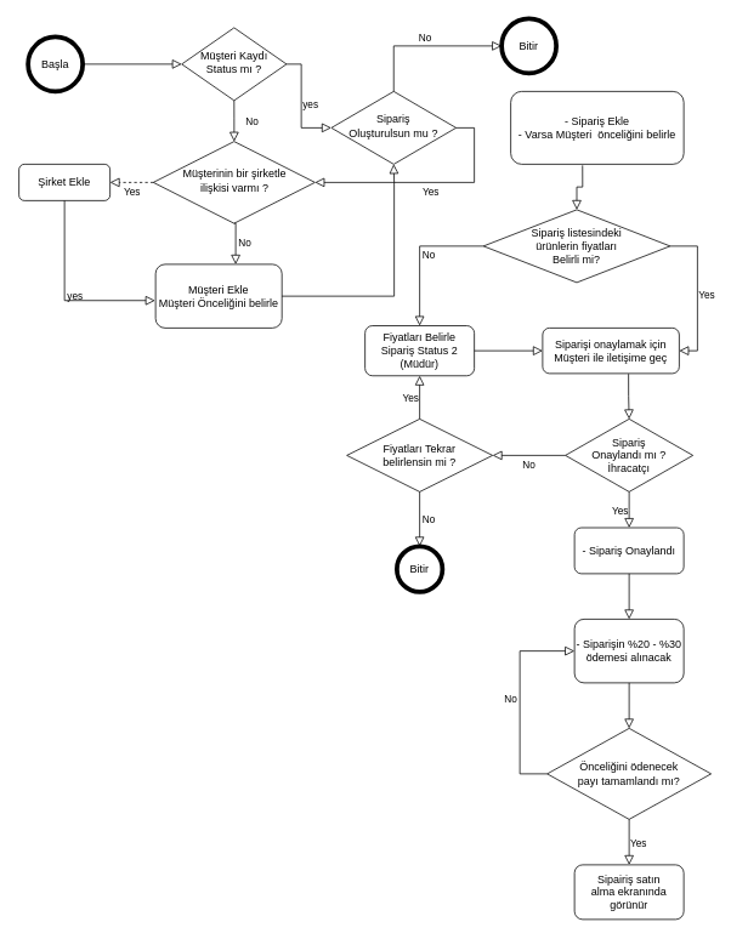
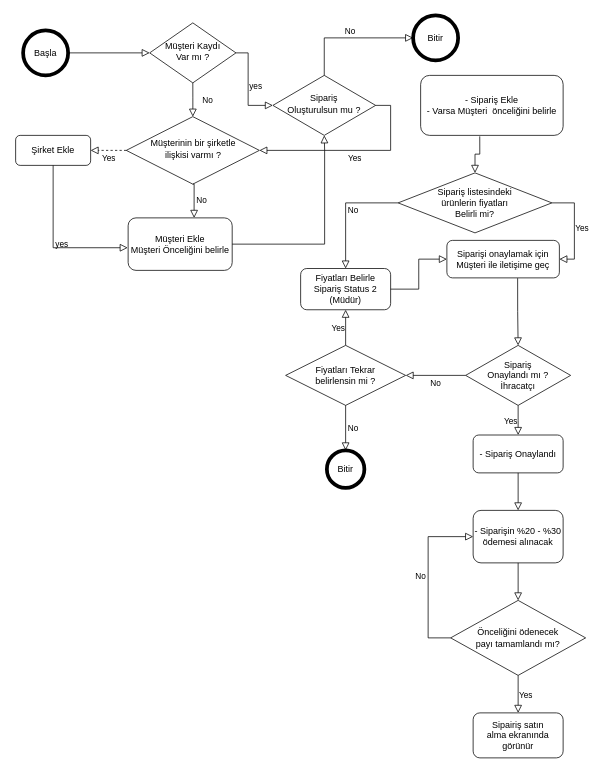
  <mxCell id="0" />
  <mxCell id="1" parent="0" />
  <mxCell id="2" value="" style="rounded=0;html=1;jettySize=auto;orthogonalLoop=1;fontSize=11;endArrow=block;endFill=0;endSize=8;strokeWidth=1;shadow=0;labelBackgroundColor=none;edgeStyle=orthogonalEdgeStyle;exitX=1;exitY=0.5;exitDx=0;exitDy=0;entryX=0;entryY=0.5;entryDx=0;entryDy=0;" parent="1" source="26" target="7" edge="1"><mxGeometry relative="1" as="geometry"><mxPoint x="60" y="210" as="targetPoint" /><mxPoint x="60" y="50" as="sourcePoint" /></mxGeometry></mxCell>
  <mxCell id="3" value="yes" style="edgeStyle=orthogonalEdgeStyle;rounded=0;html=1;jettySize=auto;orthogonalLoop=1;fontSize=11;endArrow=block;endFill=0;endSize=8;strokeWidth=1;shadow=0;labelBackgroundColor=none;exitX=1;exitY=0.5;exitDx=0;exitDy=0;entryX=0;entryY=0.5;entryDx=0;entryDy=0;align=center;" parent="1" source="7" target="6" edge="1"><mxGeometry y="10" relative="1" as="geometry"><mxPoint as="offset" /><mxPoint x="320" y="170" as="sourcePoint" /><mxPoint x="370" y="160" as="targetPoint" /><Array as="points"><mxPoint x="330" y="70" /><mxPoint x="330" y="140" /></Array></mxGeometry></mxCell>
  <mxCell id="4" value="Müşterinin bir şirketle &lt;br&gt;ilişkisi varmı ?" style="rhombus;whiteSpace=wrap;html=1;shadow=0;fontFamily=Helvetica;fontSize=12;align=center;strokeWidth=1;spacing=6;spacingTop=-4;" parent="1" vertex="1"><mxGeometry x="167.5" y="155" width="177.5" height="90" as="geometry" /></mxCell>
  <mxCell id="5" value="Müşteri Ekle&lt;br&gt;Müşteri Önceliğini belirle" style="rounded=1;whiteSpace=wrap;html=1;fontSize=12;glass=0;strokeWidth=1;shadow=0;" parent="1" vertex="1"><mxGeometry x="170" y="290" width="138.75" height="70" as="geometry" /></mxCell>
  <mxCell id="6" value="Sipariş &lt;br&gt;Oluşturulsun mu ?" style="rhombus;whiteSpace=wrap;html=1;shadow=0;fontFamily=Helvetica;fontSize=12;align=center;strokeWidth=1;spacing=6;spacingTop=-4;" parent="1" vertex="1"><mxGeometry x="363" y="100" width="137" height="80" as="geometry" /></mxCell>
- <mxCell id="7" value="Müşteri Kaydı&lt;br&gt; Status mı ?" style="rhombus;whiteSpace=wrap;html=1;shadow=0;fontFamily=Helvetica;fontSize=12;align=center;strokeWidth=1;spacing=6;spacingTop=-4;" parent="1" vertex="1"><mxGeometry x="198.75" y="30" width="115" height="80" as="geometry" /></mxCell>
+ <mxCell id="7" value="Müşteri Kaydı&lt;br&gt; Var mı ?" style="rhombus;whiteSpace=wrap;html=1;shadow=0;fontFamily=Helvetica;fontSize=12;align=center;strokeWidth=1;spacing=6;spacingTop=-4;" parent="1" vertex="1"><mxGeometry x="198.75" y="30" width="115" height="80" as="geometry" /></mxCell>
  <mxCell id="8" value="Yes" style="edgeStyle=orthogonalEdgeStyle;rounded=0;html=1;jettySize=auto;orthogonalLoop=1;fontSize=11;endArrow=block;endFill=0;endSize=8;strokeWidth=1;shadow=0;labelBackgroundColor=none;exitX=1;exitY=0.5;exitDx=0;exitDy=0;" parent="1" source="6" target="4" edge="1"><mxGeometry y="10" relative="1" as="geometry"><mxPoint y="1" as="offset" /><mxPoint x="480" y="190.5" as="sourcePoint" /><mxPoint x="540" y="90" as="targetPoint" /></mxGeometry></mxCell>
  <mxCell id="9" value="- Sipariş Ekle&lt;br&gt;- Varsa Müşteri&amp;nbsp; önceliğini belirle" style="rounded=1;whiteSpace=wrap;html=1;fontSize=12;glass=0;strokeWidth=1;shadow=0;" parent="1" vertex="1"><mxGeometry x="560" y="100" width="190" height="80" as="geometry" /></mxCell>
  <mxCell id="10" value="No" style="rounded=0;html=1;jettySize=auto;orthogonalLoop=1;fontSize=11;endArrow=block;endFill=0;endSize=8;strokeWidth=1;shadow=0;labelBackgroundColor=none;edgeStyle=orthogonalEdgeStyle;exitX=0.5;exitY=1;exitDx=0;exitDy=0;" parent="1" source="7" target="4" edge="1"><mxGeometry y="20" relative="1" as="geometry"><mxPoint as="offset" /><mxPoint x="110" y="330" as="sourcePoint" /><mxPoint x="180" y="240" as="targetPoint" /><Array as="points"><mxPoint x="256" y="130" /><mxPoint x="256" y="130" /></Array></mxGeometry></mxCell>
  <mxCell id="11" value="" style="edgeStyle=orthogonalEdgeStyle;rounded=0;html=1;jettySize=auto;orthogonalLoop=1;fontSize=11;endArrow=block;endFill=0;endSize=8;strokeWidth=1;shadow=0;labelBackgroundColor=none;exitX=1;exitY=0.5;exitDx=0;exitDy=0;entryX=0.5;entryY=1;entryDx=0;entryDy=0;" parent="1" source="5" target="6" edge="1"><mxGeometry y="10" relative="1" as="geometry"><mxPoint as="offset" /><mxPoint x="160" y="420" as="sourcePoint" /><mxPoint x="430" y="190" as="targetPoint" /><Array as="points"><mxPoint x="432" y="325" /><mxPoint x="432" y="200" /></Array></mxGeometry></mxCell>
  <mxCell id="12" value="Yes" style="edgeStyle=orthogonalEdgeStyle;rounded=0;html=1;jettySize=auto;orthogonalLoop=1;fontSize=11;endArrow=block;endFill=0;endSize=8;strokeWidth=1;shadow=0;labelBackgroundColor=none;exitX=0;exitY=0.5;exitDx=0;exitDy=0;entryX=1;entryY=0.5;entryDx=0;entryDy=0;dashed=1;" parent="1" source="4" target="13" edge="1"><mxGeometry y="10" relative="1" as="geometry"><mxPoint as="offset" /><mxPoint x="320" y="330" as="sourcePoint" /><mxPoint x="100" y="210" as="targetPoint" /></mxGeometry></mxCell>
  <mxCell id="13" value="Şirket Ekle" style="rounded=1;whiteSpace=wrap;html=1;fontSize=12;glass=0;strokeWidth=1;shadow=0;" parent="1" vertex="1"><mxGeometry x="20" y="180" width="100" height="40" as="geometry" /></mxCell>
  <mxCell id="14" value="No" style="edgeStyle=orthogonalEdgeStyle;rounded=0;html=1;jettySize=auto;orthogonalLoop=1;fontSize=11;endArrow=block;endFill=0;endSize=8;strokeWidth=1;shadow=0;labelBackgroundColor=none;entryX=0.634;entryY=0;entryDx=0;entryDy=0;entryPerimeter=0;exitX=0.5;exitY=1;exitDx=0;exitDy=0;" parent="1" source="4" target="5" edge="1"><mxGeometry y="10" relative="1" as="geometry"><mxPoint as="offset" /><mxPoint x="180" y="210" as="sourcePoint" /><mxPoint x="258" y="280" as="targetPoint" /><Array as="points"><mxPoint x="258" y="245" /></Array></mxGeometry></mxCell>
  <mxCell id="15" value="&amp;nbsp;yes" style="edgeStyle=orthogonalEdgeStyle;rounded=0;html=1;jettySize=auto;orthogonalLoop=1;fontSize=11;endArrow=block;endFill=0;endSize=8;strokeWidth=1;shadow=0;labelBackgroundColor=none;exitX=0.5;exitY=1;exitDx=0;exitDy=0;entryX=-0.004;entryY=0.569;entryDx=0;entryDy=0;entryPerimeter=0;" parent="1" source="13" target="5" edge="1"><mxGeometry y="10" relative="1" as="geometry"><mxPoint as="offset" /><mxPoint x="70" y="240" as="sourcePoint" /><mxPoint x="120" y="329" as="targetPoint" /><Array as="points"><mxPoint x="70" y="330" /></Array></mxGeometry></mxCell>
  <mxCell id="16" value="" style="edgeStyle=orthogonalEdgeStyle;rounded=0;html=1;jettySize=auto;orthogonalLoop=1;fontSize=11;endArrow=block;endFill=0;endSize=8;strokeWidth=1;shadow=0;labelBackgroundColor=none;entryX=0.5;entryY=0;entryDx=0;entryDy=0;exitX=0.415;exitY=1.016;exitDx=0;exitDy=0;exitPerimeter=0;" parent="1" source="9" target="17" edge="1"><mxGeometry y="10" relative="1" as="geometry"><mxPoint as="offset" /><mxPoint x="750" y="270" as="sourcePoint" /><mxPoint x="440" y="240" as="targetPoint" /></mxGeometry></mxCell>
  <mxCell id="17" value="Sipariş listesindeki &lt;br&gt;ürünlerin fiyatları &lt;br&gt;Belirli mi?" style="rhombus;whiteSpace=wrap;html=1;" parent="1" vertex="1"><mxGeometry x="530" y="230" width="205" height="80" as="geometry" /></mxCell>
  <mxCell id="18" value="No" style="edgeStyle=orthogonalEdgeStyle;rounded=0;html=1;jettySize=auto;orthogonalLoop=1;fontSize=11;endArrow=block;endFill=0;endSize=8;strokeWidth=1;shadow=0;labelBackgroundColor=none;exitX=0;exitY=0.5;exitDx=0;exitDy=0;entryX=0.5;entryY=0;entryDx=0;entryDy=0;" parent="1" source="17" target="19" edge="1"><mxGeometry y="10" relative="1" as="geometry"><mxPoint y="1" as="offset" /><mxPoint x="670" y="280" as="sourcePoint" /><mxPoint x="925" y="390" as="targetPoint" /></mxGeometry></mxCell>
  <mxCell id="19" value="Fiyatları Belirle&lt;br&gt;Sipariş Status 2&lt;br&gt;(Müdür)" style="rounded=1;whiteSpace=wrap;html=1;fontSize=12;glass=0;strokeWidth=1;shadow=0;" parent="1" vertex="1"><mxGeometry x="400" y="357.5" width="120" height="55" as="geometry" /></mxCell>
  <mxCell id="20" value="" style="edgeStyle=orthogonalEdgeStyle;rounded=0;html=1;jettySize=auto;orthogonalLoop=1;fontSize=11;endArrow=block;endFill=0;endSize=8;strokeWidth=1;shadow=0;labelBackgroundColor=none;exitX=1;exitY=0.5;exitDx=0;exitDy=0;entryX=0;entryY=0.5;entryDx=0;entryDy=0;" parent="1" source="19" target="32" edge="1"><mxGeometry y="10" relative="1" as="geometry"><mxPoint y="1" as="offset" /><mxPoint x="1010" y="390" as="sourcePoint" /><mxPoint x="1010" y="510" as="targetPoint" /></mxGeometry></mxCell>
  <mxCell id="21" value="Sipariş &lt;br&gt;Onaylandı mı ?&lt;br&gt;İhracatçı" style="rhombus;whiteSpace=wrap;html=1;" parent="1" vertex="1"><mxGeometry x="620" y="460" width="140" height="80" as="geometry" /></mxCell>
  <mxCell id="22" value="Yes" style="edgeStyle=orthogonalEdgeStyle;rounded=0;html=1;jettySize=auto;orthogonalLoop=1;fontSize=11;endArrow=block;endFill=0;endSize=8;strokeWidth=1;shadow=0;labelBackgroundColor=none;exitX=1;exitY=0.5;exitDx=0;exitDy=0;entryX=1;entryY=0.5;entryDx=0;entryDy=0;align=center;" parent="1" source="17" target="32" edge="1"><mxGeometry y="10" relative="1" as="geometry"><mxPoint y="1" as="offset" /><mxPoint x="910" y="410" as="sourcePoint" /><mxPoint x="850" y="270" as="targetPoint" /></mxGeometry></mxCell>
  <mxCell id="23" value="Yes" style="edgeStyle=orthogonalEdgeStyle;rounded=0;html=1;jettySize=auto;orthogonalLoop=1;fontSize=11;endArrow=block;endFill=0;endSize=8;strokeWidth=1;shadow=0;labelBackgroundColor=none;exitX=0.5;exitY=1;exitDx=0;exitDy=0;" parent="1" source="21" target="40" edge="1"><mxGeometry y="10" relative="1" as="geometry"><mxPoint y="1" as="offset" /><mxPoint x="1100" y="690" as="sourcePoint" /><mxPoint x="700" y="550" as="targetPoint" /></mxGeometry></mxCell>
  <mxCell id="24" value="No" style="edgeStyle=orthogonalEdgeStyle;rounded=0;html=1;jettySize=auto;orthogonalLoop=1;fontSize=11;endArrow=block;endFill=0;endSize=8;strokeWidth=1;shadow=0;labelBackgroundColor=none;exitX=0;exitY=0.5;exitDx=0;exitDy=0;entryX=1;entryY=0.5;entryDx=0;entryDy=0;" parent="1" source="21" target="29" edge="1"><mxGeometry y="10" relative="1" as="geometry"><mxPoint y="1" as="offset" /><mxPoint x="890" y="560" as="sourcePoint" /><mxPoint x="820" y="660" as="targetPoint" /></mxGeometry></mxCell>
  <mxCell id="25" value="Yes" style="edgeStyle=orthogonalEdgeStyle;rounded=0;html=1;jettySize=auto;orthogonalLoop=1;fontSize=11;endArrow=block;endFill=0;endSize=8;strokeWidth=1;shadow=0;labelBackgroundColor=none;entryX=0.5;entryY=1;entryDx=0;entryDy=0;exitX=0.5;exitY=0;exitDx=0;exitDy=0;" parent="1" source="29" target="19" edge="1"><mxGeometry y="10" relative="1" as="geometry"><mxPoint y="1" as="offset" /><mxPoint x="940" y="460" as="sourcePoint" /><mxPoint x="1089.96" y="418.68" as="targetPoint" /></mxGeometry></mxCell>
  <mxCell id="26" value="Başla" style="ellipse;whiteSpace=wrap;html=1;aspect=fixed;strokeWidth=5;" parent="1" vertex="1"><mxGeometry x="30" y="40" width="60" height="60" as="geometry" /></mxCell>
  <mxCell id="27" value="Bitir" style="ellipse;whiteSpace=wrap;html=1;aspect=fixed;strokeWidth=5;" parent="1" vertex="1"><mxGeometry x="550" y="20" width="60" height="60" as="geometry" /></mxCell>
  <mxCell id="28" value="No" style="edgeStyle=orthogonalEdgeStyle;rounded=0;html=1;jettySize=auto;orthogonalLoop=1;fontSize=11;endArrow=block;endFill=0;endSize=8;strokeWidth=1;shadow=0;labelBackgroundColor=none;entryX=0;entryY=0.5;entryDx=0;entryDy=0;exitX=0.5;exitY=0;exitDx=0;exitDy=0;" parent="1" source="6" target="27" edge="1"><mxGeometry y="10" relative="1" as="geometry"><mxPoint y="1" as="offset" /><mxPoint x="413" y="30" as="sourcePoint" /><mxPoint x="400" y="340" as="targetPoint" /></mxGeometry></mxCell>
  <mxCell id="29" value="Fiyatları Tekrar &lt;br&gt;belirlensin mi ?" style="rhombus;whiteSpace=wrap;html=1;" parent="1" vertex="1"><mxGeometry x="380" y="460" width="160" height="80" as="geometry" /></mxCell>
  <mxCell id="30" value="Bitir" style="ellipse;whiteSpace=wrap;html=1;aspect=fixed;strokeWidth=5;" parent="1" vertex="1"><mxGeometry x="435" y="600" width="50" height="50" as="geometry" /></mxCell>
  <mxCell id="31" value="No" style="edgeStyle=orthogonalEdgeStyle;rounded=0;html=1;jettySize=auto;orthogonalLoop=1;fontSize=11;endArrow=block;endFill=0;endSize=8;strokeWidth=1;shadow=0;labelBackgroundColor=none;exitX=0.5;exitY=1;exitDx=0;exitDy=0;" parent="1" source="29" target="30" edge="1"><mxGeometry y="10" relative="1" as="geometry"><mxPoint y="1" as="offset" /><mxPoint x="820" y="740" as="sourcePoint" /><mxPoint x="1020" y="870" as="targetPoint" /><Array as="points" /></mxGeometry></mxCell>
- <mxCell id="32" value="Siparişi onaylamak için Müşteri ile iletişime geç" style="rounded=1;whiteSpace=wrap;html=1;fontSize=12;glass=0;strokeWidth=1;shadow=0;" parent="1" vertex="1"><mxGeometry x="595" y="360" width="150" height="50" as="geometry" /></mxCell>
+ <mxCell id="32" value="Siparişi onaylamak için Müşteri ile iletişime geç" style="rounded=1;whiteSpace=wrap;html=1;fontSize=12;glass=0;strokeWidth=1;shadow=0;" parent="1" vertex="1"><mxGeometry x="595" y="320" width="150" height="50" as="geometry" /></mxCell>
  <mxCell id="33" value="" style="edgeStyle=orthogonalEdgeStyle;rounded=0;html=1;jettySize=auto;orthogonalLoop=1;fontSize=11;endArrow=block;endFill=0;endSize=8;strokeWidth=1;shadow=0;labelBackgroundColor=none;entryX=0.5;entryY=0;entryDx=0;entryDy=0;exitX=0.629;exitY=1.009;exitDx=0;exitDy=0;exitPerimeter=0;" parent="1" source="32" target="21" edge="1"><mxGeometry y="10" relative="1" as="geometry"><mxPoint y="1" as="offset" /><mxPoint x="890" y="560" as="sourcePoint" /><mxPoint x="750" y="560" as="targetPoint" /></mxGeometry></mxCell>
  <mxCell id="34" value="- Siparişin %20 - %30 ödemesi alınacak" style="rounded=1;whiteSpace=wrap;html=1;fontSize=12;glass=0;strokeWidth=1;shadow=0;" parent="1" vertex="1"><mxGeometry x="630" y="680" width="120" height="70" as="geometry" /></mxCell>
  <mxCell id="35" value="Önceliğini ödenecek &lt;br&gt;payı tamamlandı mı?" style="rhombus;whiteSpace=wrap;html=1;" parent="1" vertex="1"><mxGeometry x="600" y="800" width="180" height="100" as="geometry" /></mxCell>
  <mxCell id="36" value="" style="edgeStyle=orthogonalEdgeStyle;rounded=0;html=1;jettySize=auto;orthogonalLoop=1;fontSize=11;endArrow=block;endFill=0;endSize=8;strokeWidth=1;shadow=0;labelBackgroundColor=none;exitX=0.5;exitY=1;exitDx=0;exitDy=0;" parent="1" source="34" target="35" edge="1"><mxGeometry y="10" relative="1" as="geometry"><mxPoint y="1" as="offset" /><mxPoint x="700" y="590" as="sourcePoint" /><mxPoint x="700" y="650" as="targetPoint" /></mxGeometry></mxCell>
  <mxCell id="37" value="No" style="edgeStyle=orthogonalEdgeStyle;rounded=0;html=1;jettySize=auto;orthogonalLoop=1;fontSize=11;endArrow=block;endFill=0;endSize=8;strokeWidth=1;shadow=0;labelBackgroundColor=none;exitX=0;exitY=0.5;exitDx=0;exitDy=0;entryX=0;entryY=0.5;entryDx=0;entryDy=0;" parent="1" source="35" target="34" edge="1"><mxGeometry y="10" relative="1" as="geometry"><mxPoint y="1" as="offset" /><mxPoint x="700" y="690" as="sourcePoint" /><mxPoint x="560" y="660" as="targetPoint" /><Array as="points"><mxPoint x="570" y="850" /><mxPoint x="570" y="715" /></Array></mxGeometry></mxCell>
  <mxCell id="38" value="Yes" style="edgeStyle=orthogonalEdgeStyle;rounded=0;html=1;jettySize=auto;orthogonalLoop=1;fontSize=11;endArrow=block;endFill=0;endSize=8;strokeWidth=1;shadow=0;labelBackgroundColor=none;exitX=0.5;exitY=1;exitDx=0;exitDy=0;entryX=0.5;entryY=0;entryDx=0;entryDy=0;" parent="1" source="35" target="39" edge="1"><mxGeometry y="10" relative="1" as="geometry"><mxPoint y="1" as="offset" /><mxPoint x="630" y="790" as="sourcePoint" /><mxPoint x="700" y="890" as="targetPoint" /></mxGeometry></mxCell>
  <mxCell id="39" value="Sipairiş satın &lt;br&gt;alma ekranında görünür" style="rounded=1;whiteSpace=wrap;html=1;fontSize=12;glass=0;strokeWidth=1;shadow=0;" parent="1" vertex="1"><mxGeometry x="630" y="950" width="120" height="60" as="geometry" /></mxCell>
  <mxCell id="40" value="- Sipariş Onaylandı" style="rounded=1;whiteSpace=wrap;html=1;fontSize=12;glass=0;strokeWidth=1;shadow=0;" parent="1" vertex="1"><mxGeometry x="630" y="579.5" width="120" height="50.5" as="geometry" /></mxCell>
  <mxCell id="41" value="" style="edgeStyle=orthogonalEdgeStyle;rounded=0;html=1;jettySize=auto;orthogonalLoop=1;fontSize=11;endArrow=block;endFill=0;endSize=8;strokeWidth=1;shadow=0;labelBackgroundColor=none;exitX=0.5;exitY=1;exitDx=0;exitDy=0;entryX=0.5;entryY=0;entryDx=0;entryDy=0;" parent="1" source="40" target="34" edge="1"><mxGeometry y="10" relative="1" as="geometry"><mxPoint y="1" as="offset" /><mxPoint x="700" y="480" as="sourcePoint" /><mxPoint x="700" y="539.5" as="targetPoint" /></mxGeometry></mxCell>
